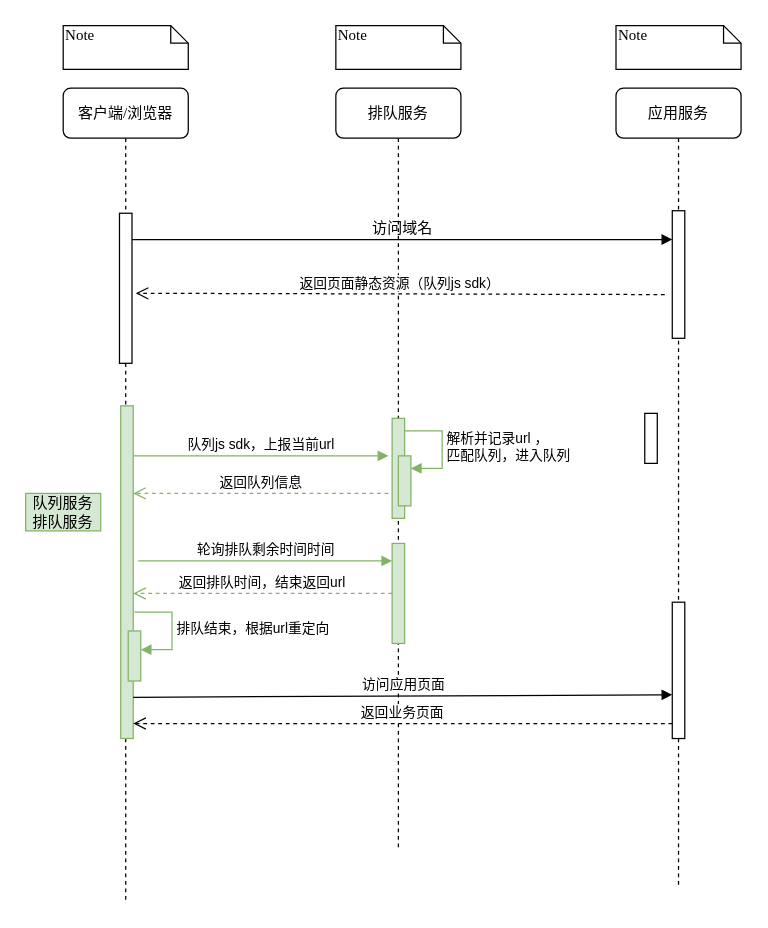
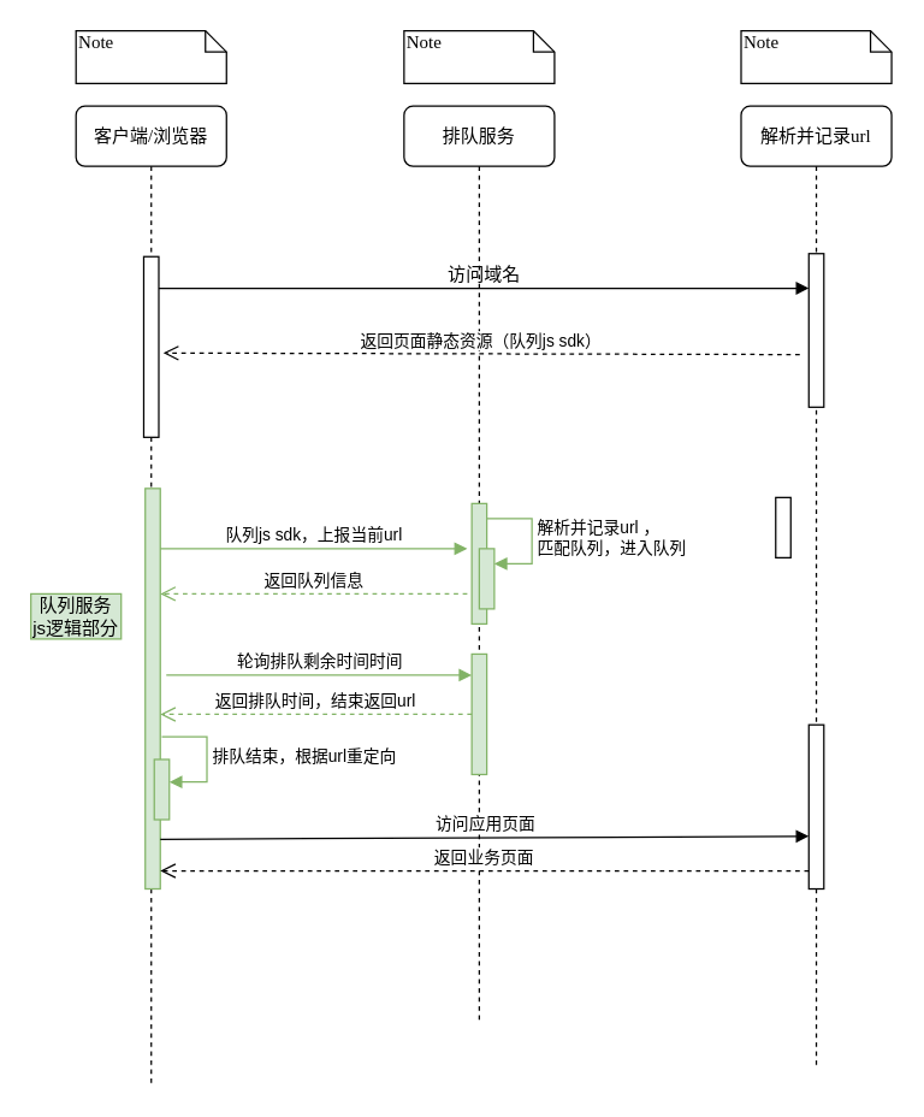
  <mxCell id="0" />
  <mxCell id="1" parent="0" />
  <mxCell id="2" value="排队服务" style="shape=umlLifeline;perimeter=lifelinePerimeter;whiteSpace=wrap;html=1;container=1;collapsible=0;recursiveResize=0;outlineConnect=0;rounded=1;shadow=0;comic=0;labelBackgroundColor=none;strokeWidth=1;fontFamily=Verdana;fontSize=12;align=center;" parent="1" vertex="1"><mxGeometry x="268" y="70" width="100" height="610" as="geometry" /></mxCell>
  <mxCell id="3" value="" style="html=1;points=[[0,0,0,0,5],[0,1,0,0,-5],[1,0,0,0,5],[1,1,0,0,-5]];perimeter=orthogonalPerimeter;outlineConnect=0;targetShapes=umlLifeline;portConstraint=eastwest;newEdgeStyle={&quot;curved&quot;:0,&quot;rounded&quot;:0};fillColor=#d5e8d4;strokeColor=#82b366;" vertex="1" parent="2"><mxGeometry x="45" y="264" width="10" height="80" as="geometry" /></mxCell>
  <mxCell id="4" value="" style="html=1;points=[[0,0,0,0,5],[0,1,0,0,-5],[1,0,0,0,5],[1,1,0,0,-5]];perimeter=orthogonalPerimeter;outlineConnect=0;targetShapes=umlLifeline;portConstraint=eastwest;newEdgeStyle={&quot;curved&quot;:0,&quot;rounded&quot;:0};fillColor=#d5e8d4;strokeColor=#82b366;" vertex="1" parent="2"><mxGeometry x="50" y="294" width="10" height="40" as="geometry" /></mxCell>
  <mxCell id="5" value="解析并记录url ，&lt;div&gt;匹配队列，进入队列&lt;/div&gt;" style="html=1;align=left;spacingLeft=2;endArrow=block;rounded=0;edgeStyle=orthogonalEdgeStyle;curved=0;rounded=0;fillColor=#d5e8d4;strokeColor=#82b366;" edge="1" target="4" parent="2"><mxGeometry relative="1" as="geometry"><mxPoint x="55" y="274" as="sourcePoint" /><Array as="points"><mxPoint x="85" y="304" /></Array></mxGeometry></mxCell>
  <mxCell id="6" value="" style="html=1;points=[[0,0,0,0,5],[0,1,0,0,-5],[1,0,0,0,5],[1,1,0,0,-5]];perimeter=orthogonalPerimeter;outlineConnect=0;targetShapes=umlLifeline;portConstraint=eastwest;newEdgeStyle={&quot;curved&quot;:0,&quot;rounded&quot;:0};fillColor=#d5e8d4;strokeColor=#82b366;" vertex="1" parent="2"><mxGeometry x="45" y="364" width="10" height="80" as="geometry" /></mxCell>
- <mxCell id="7" value="应用服务" style="shape=umlLifeline;perimeter=lifelinePerimeter;whiteSpace=wrap;html=1;container=1;collapsible=0;recursiveResize=0;outlineConnect=0;rounded=1;shadow=0;comic=0;labelBackgroundColor=none;strokeWidth=1;fontFamily=Verdana;fontSize=12;align=center;" parent="1" vertex="1"><mxGeometry x="492" y="70" width="100" height="638" as="geometry" /></mxCell>
+ <mxCell id="7" value="解析并记录url" style="shape=umlLifeline;perimeter=lifelinePerimeter;whiteSpace=wrap;html=1;container=1;collapsible=0;recursiveResize=0;outlineConnect=0;rounded=1;shadow=0;comic=0;labelBackgroundColor=none;strokeWidth=1;fontFamily=Verdana;fontSize=12;align=center;" parent="1" vertex="1"><mxGeometry x="492" y="70" width="100" height="638" as="geometry" /></mxCell>
  <mxCell id="8" value="" style="html=1;points=[];perimeter=orthogonalPerimeter;rounded=0;shadow=0;comic=0;labelBackgroundColor=none;strokeWidth=1;fontFamily=Verdana;fontSize=12;align=center;" parent="7" vertex="1"><mxGeometry x="45" y="98" width="10" height="102" as="geometry" /></mxCell>
  <mxCell id="9" value="" style="html=1;points=[[0,0,0,0,5],[0,1,0,0,-5],[1,0,0,0,5],[1,1,0,0,-5]];perimeter=orthogonalPerimeter;outlineConnect=0;targetShapes=umlLifeline;portConstraint=eastwest;newEdgeStyle={&quot;curved&quot;:0,&quot;rounded&quot;:0};" vertex="1" parent="7"><mxGeometry x="45" y="411" width="10" height="109" as="geometry" /></mxCell>
  <mxCell id="10" value="客户端/浏览器" style="shape=umlLifeline;perimeter=lifelinePerimeter;whiteSpace=wrap;html=1;container=1;collapsible=0;recursiveResize=0;outlineConnect=0;rounded=1;shadow=0;comic=0;labelBackgroundColor=none;strokeWidth=1;fontFamily=Verdana;fontSize=12;align=center;" parent="1" vertex="1"><mxGeometry x="50" y="70" width="100" height="650" as="geometry" /></mxCell>
  <mxCell id="11" value="" style="html=1;points=[];perimeter=orthogonalPerimeter;rounded=0;shadow=0;comic=0;labelBackgroundColor=none;strokeWidth=1;fontFamily=Verdana;fontSize=12;align=center;" parent="10" vertex="1"><mxGeometry x="45" y="100" width="10" height="120" as="geometry" /></mxCell>
  <mxCell id="12" value="" style="html=1;points=[[0,0,0,0,5],[0,1,0,0,-5],[1,0,0,0,5],[1,1,0,0,-5]];perimeter=orthogonalPerimeter;outlineConnect=0;targetShapes=umlLifeline;portConstraint=eastwest;newEdgeStyle={&quot;curved&quot;:0,&quot;rounded&quot;:0};fillColor=#d5e8d4;strokeColor=#82b366;" vertex="1" parent="10"><mxGeometry x="46" y="254" width="10" height="266" as="geometry" /></mxCell>
  <mxCell id="13" value="" style="html=1;points=[[0,0,0,0,5],[0,1,0,0,-5],[1,0,0,0,5],[1,1,0,0,-5]];perimeter=orthogonalPerimeter;outlineConnect=0;targetShapes=umlLifeline;portConstraint=eastwest;newEdgeStyle={&quot;curved&quot;:0,&quot;rounded&quot;:0};fillColor=#d5e8d4;strokeColor=#82b366;" vertex="1" parent="10"><mxGeometry x="52" y="434" width="10" height="40" as="geometry" /></mxCell>
  <mxCell id="14" value="排队结束，根据url重定向" style="html=1;align=left;spacingLeft=2;endArrow=block;rounded=0;edgeStyle=orthogonalEdgeStyle;curved=0;rounded=0;fillColor=#d5e8d4;strokeColor=#82b366;" edge="1" parent="10"><mxGeometry relative="1" as="geometry"><mxPoint x="57" y="419" as="sourcePoint" /><Array as="points"><mxPoint x="87" y="449" /></Array><mxPoint x="62" y="449" as="targetPoint" /></mxGeometry></mxCell>
  <mxCell id="15" value="访问域名" style="html=1;verticalAlign=bottom;endArrow=block;entryX=0;entryY=0;labelBackgroundColor=none;fontFamily=Verdana;fontSize=12;edgeStyle=elbowEdgeStyle;elbow=vertical;" parent="1" edge="1"><mxGeometry relative="1" as="geometry"><mxPoint x="105" y="191" as="sourcePoint" /><mxPoint x="537" y="191" as="targetPoint" /></mxGeometry></mxCell>
  <mxCell id="16" value="Note" style="shape=note;whiteSpace=wrap;html=1;size=14;verticalAlign=top;align=left;spacingTop=-6;rounded=0;shadow=0;comic=0;labelBackgroundColor=none;strokeWidth=1;fontFamily=Verdana;fontSize=12" parent="1" vertex="1"><mxGeometry x="50" y="20" width="100" height="35" as="geometry" /></mxCell>
  <mxCell id="17" value="Note" style="shape=note;whiteSpace=wrap;html=1;size=14;verticalAlign=top;align=left;spacingTop=-6;rounded=0;shadow=0;comic=0;labelBackgroundColor=none;strokeWidth=1;fontFamily=Verdana;fontSize=12" parent="1" vertex="1"><mxGeometry x="268" y="20" width="100" height="35" as="geometry" /></mxCell>
  <mxCell id="18" value="Note" style="shape=note;whiteSpace=wrap;html=1;size=14;verticalAlign=top;align=left;spacingTop=-6;rounded=0;shadow=0;comic=0;labelBackgroundColor=none;strokeWidth=1;fontFamily=Verdana;fontSize=12" parent="1" vertex="1"><mxGeometry x="492" y="20" width="100" height="35" as="geometry" /></mxCell>
  <mxCell id="19" value="队列js sdk，上报当前url" style="html=1;verticalAlign=bottom;endArrow=block;curved=0;rounded=0;fillColor=#d5e8d4;strokeColor=#82b366;" edge="1" parent="1" source="12"><mxGeometry width="80" relative="1" as="geometry"><mxPoint x="500" y="364" as="sourcePoint" /><mxPoint x="310" y="364" as="targetPoint" /></mxGeometry></mxCell>
  <mxCell id="20" value="返回队列信息" style="html=1;verticalAlign=bottom;endArrow=open;dashed=1;endSize=8;curved=0;rounded=0;fillColor=#d5e8d4;strokeColor=#82b366;" edge="1" parent="1" target="12"><mxGeometry relative="1" as="geometry"><mxPoint x="310" y="394" as="sourcePoint" /><mxPoint x="500" y="364" as="targetPoint" /></mxGeometry></mxCell>
  <mxCell id="21" value="轮询排队剩余时间时间" style="html=1;verticalAlign=bottom;endArrow=block;curved=0;rounded=0;fillColor=#d5e8d4;strokeColor=#82b366;" edge="1" parent="1"><mxGeometry width="80" relative="1" as="geometry"><mxPoint x="110" y="448" as="sourcePoint" /><mxPoint x="313" y="448" as="targetPoint" /></mxGeometry></mxCell>
  <mxCell id="22" value="返回排队时间，结束返回url" style="html=1;verticalAlign=bottom;endArrow=open;dashed=1;endSize=8;curved=0;rounded=0;fillColor=#d5e8d4;strokeColor=#82b366;" edge="1" parent="1" source="6" target="12"><mxGeometry relative="1" as="geometry"><mxPoint x="580" y="364" as="sourcePoint" /><mxPoint x="500" y="364" as="targetPoint" /></mxGeometry></mxCell>
- <mxCell id="23" value="队列服务 排队服务" style="text;html=1;align=center;verticalAlign=middle;whiteSpace=wrap;rounded=0;fillColor=#d5e8d4;strokeColor=#82b366;" vertex="1" parent="1"><mxGeometry x="20" y="394" width="60" height="30" as="geometry" /></mxCell>
+ <mxCell id="23" value="队列服务 js逻辑部分" style="text;html=1;align=center;verticalAlign=middle;whiteSpace=wrap;rounded=0;fillColor=#d5e8d4;strokeColor=#82b366;" vertex="1" parent="1"><mxGeometry x="20" y="394" width="60" height="30" as="geometry" /></mxCell>
  <mxCell id="24" value="返回页面静态资源（队列js sdk）" style="html=1;verticalAlign=bottom;endArrow=open;dashed=1;endSize=8;curved=0;rounded=0;entryX=1.3;entryY=0.181;entryDx=0;entryDy=0;entryPerimeter=0;exitX=-0.6;exitY=0.471;exitDx=0;exitDy=0;exitPerimeter=0;" edge="1" parent="1"><mxGeometry relative="1" as="geometry"><mxPoint x="531" y="235.042" as="sourcePoint" /><mxPoint x="108" y="234.01" as="targetPoint" /></mxGeometry></mxCell>
  <mxCell id="25" value="访问应用页面" style="html=1;verticalAlign=bottom;endArrow=block;curved=0;rounded=0;exitX=1;exitY=1;exitDx=0;exitDy=-5;exitPerimeter=0;" edge="1" parent="1"><mxGeometry width="80" relative="1" as="geometry"><mxPoint x="106" y="557" as="sourcePoint" /><mxPoint x="537" y="555" as="targetPoint" /></mxGeometry></mxCell>
  <mxCell id="26" value="返回业务页面" style="html=1;verticalAlign=bottom;endArrow=open;dashed=1;endSize=8;curved=0;rounded=0;exitX=0;exitY=1;exitDx=0;exitDy=-5;exitPerimeter=0;" edge="1" parent="1"><mxGeometry relative="1" as="geometry"><mxPoint x="537" y="578" as="sourcePoint" /><mxPoint x="106" y="578" as="targetPoint" /></mxGeometry></mxCell>
  <mxCell id="27" value="" style="html=1;points=[[0,0,0,0,5],[0,1,0,0,-5],[1,0,0,0,5],[1,1,0,0,-5]];perimeter=orthogonalPerimeter;outlineConnect=0;targetShapes=umlLifeline;portConstraint=eastwest;newEdgeStyle={&quot;curved&quot;:0,&quot;rounded&quot;:0};" vertex="1" parent="1"><mxGeometry x="515" y="330" width="10" height="40" as="geometry" /></mxCell>
